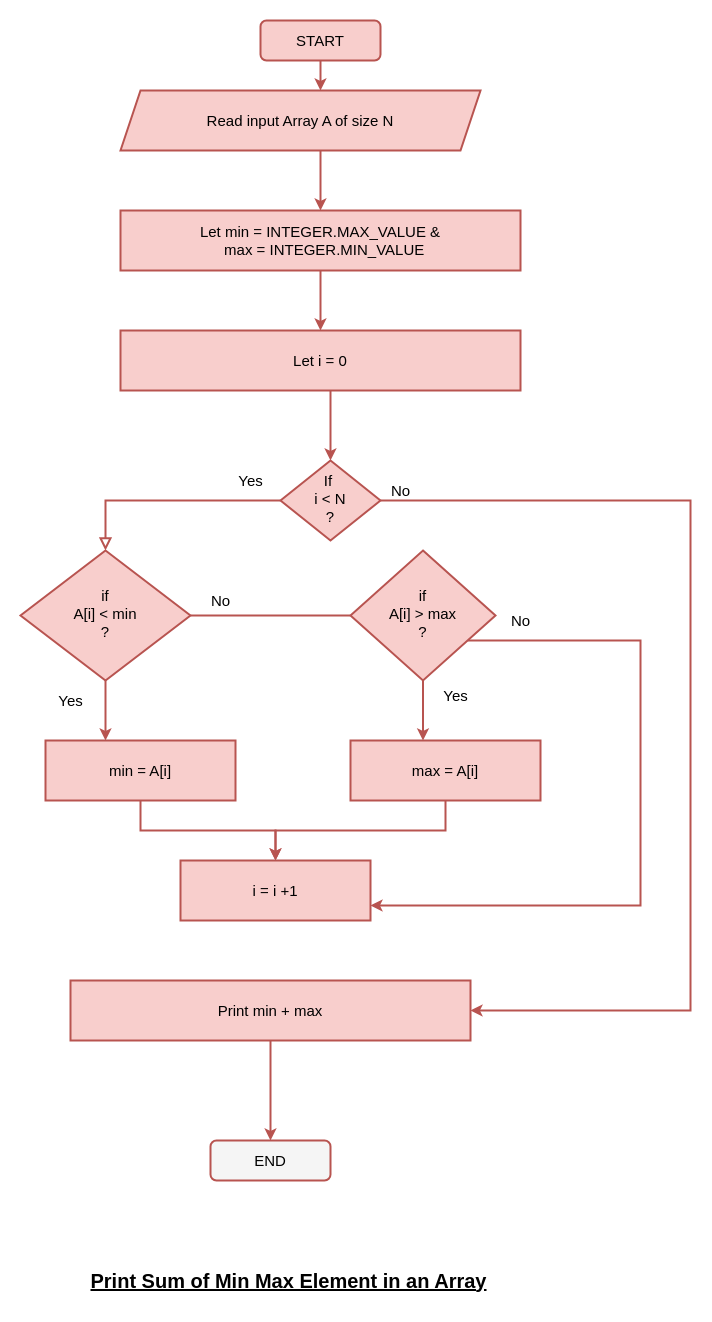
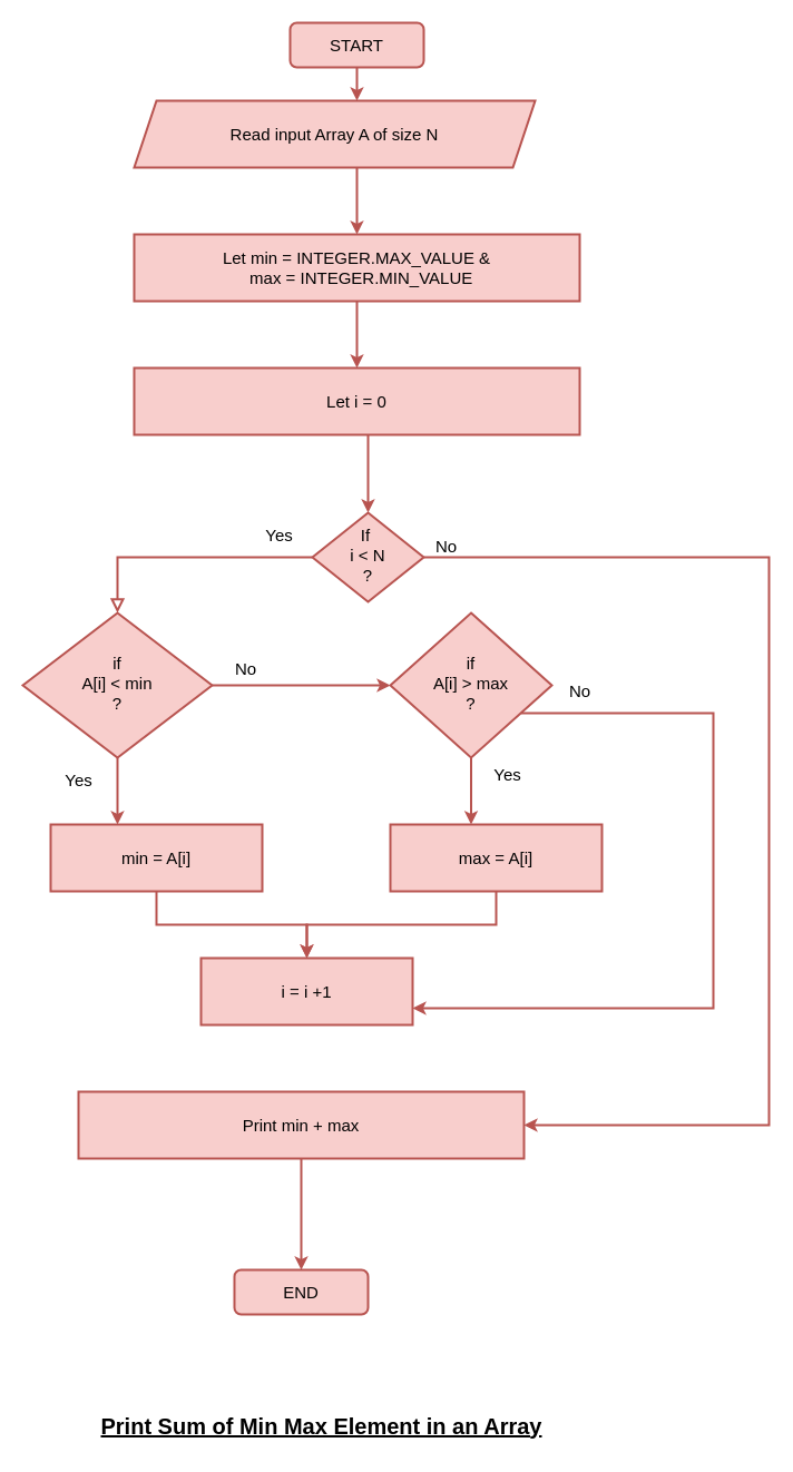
  <mxCell id="0" />
  <mxCell id="1" parent="0" />
  <mxCell id="2" style="edgeStyle=orthogonalEdgeStyle;rounded=0;orthogonalLoop=1;jettySize=auto;html=1;fillColor=#f8cecc;strokeColor=#b85450;strokeWidth=2;fontSize=15;" edge="1" parent="1" source="3" target="12"><mxGeometry relative="1" as="geometry"><Array as="points"><mxPoint x="320" y="80" /><mxPoint x="320" y="80" /></Array></mxGeometry></mxCell>
  <mxCell id="3" value="START" style="rounded=1;whiteSpace=wrap;html=1;fontSize=15;glass=0;strokeWidth=2;shadow=0;fillColor=#f8cecc;strokeColor=#b85450;" parent="1" vertex="1"><mxGeometry x="260" y="20" width="120" height="40" as="geometry" /></mxCell>
  <mxCell id="4" value="" style="rounded=0;html=1;jettySize=auto;orthogonalLoop=1;fontSize=15;endArrow=block;endFill=0;endSize=8;strokeWidth=2;shadow=0;labelBackgroundColor=none;edgeStyle=orthogonalEdgeStyle;fillColor=#f8cecc;strokeColor=#b85450;" parent="1" source="6" target="9" edge="1"><mxGeometry y="20" relative="1" as="geometry"><mxPoint as="offset" /></mxGeometry></mxCell>
  <mxCell id="5" style="edgeStyle=orthogonalEdgeStyle;rounded=0;orthogonalLoop=1;jettySize=auto;html=1;fillColor=#f8cecc;strokeColor=#b85450;strokeWidth=2;fontSize=15;" edge="1" parent="1" source="6" target="26"><mxGeometry relative="1" as="geometry"><mxPoint x="670" y="1024" as="targetPoint" /><Array as="points"><mxPoint x="690" y="500" /><mxPoint x="690" y="1010" /></Array></mxGeometry></mxCell>
  <mxCell id="6" value="If&amp;nbsp;&lt;br style=&quot;font-size: 15px;&quot;&gt;i &amp;lt; N&lt;br style=&quot;font-size: 15px;&quot;&gt;?" style="rhombus;whiteSpace=wrap;html=1;shadow=0;fontFamily=Helvetica;fontSize=15;align=center;strokeWidth=2;spacing=6;spacingTop=-4;fillColor=#f8cecc;strokeColor=#b85450;" parent="1" vertex="1"><mxGeometry x="280" y="460" width="100" height="80" as="geometry" /></mxCell>
- <mxCell id="7" style="edgeStyle=orthogonalEdgeStyle;rounded=0;orthogonalLoop=1;jettySize=auto;html=1;fillColor=#f8cecc;strokeColor=#b85450;strokeWidth=2;fontSize=15;endArrow=none;" edge="1" parent="1" source="9" target="21"><mxGeometry relative="1" as="geometry" /></mxCell>
+ <mxCell id="7" style="edgeStyle=orthogonalEdgeStyle;rounded=0;orthogonalLoop=1;jettySize=auto;html=1;fillColor=#f8cecc;strokeColor=#b85450;strokeWidth=2;fontSize=15;" edge="1" parent="1" source="9" target="21"><mxGeometry relative="1" as="geometry" /></mxCell>
  <mxCell id="8" style="edgeStyle=orthogonalEdgeStyle;rounded=0;orthogonalLoop=1;jettySize=auto;html=1;strokeWidth=2;fontSize=15;fillColor=#f8cecc;strokeColor=#b85450;" edge="1" parent="1" source="9" target="18"><mxGeometry relative="1" as="geometry"><Array as="points"><mxPoint x="105" y="720" /><mxPoint x="105" y="720" /></Array></mxGeometry></mxCell>
  <mxCell id="9" value="if&lt;br style=&quot;font-size: 15px;&quot;&gt;A[i] &amp;lt; min&lt;br style=&quot;font-size: 15px;&quot;&gt;?" style="rhombus;whiteSpace=wrap;html=1;shadow=0;fontFamily=Helvetica;fontSize=15;align=center;strokeWidth=2;spacing=6;spacingTop=-4;fillColor=#f8cecc;strokeColor=#b85450;" parent="1" vertex="1"><mxGeometry x="20" y="550" width="170" height="130" as="geometry" /></mxCell>
- <mxCell id="10" value="END" style="rounded=1;whiteSpace=wrap;html=1;fontSize=15;glass=0;strokeWidth=2;shadow=0;fillColor=#f5f5f5;strokeColor=#b85450;" parent="1" vertex="1"><mxGeometry x="210" y="1140" width="120" height="40" as="geometry" /></mxCell>
+ <mxCell id="10" value="END" style="rounded=1;whiteSpace=wrap;html=1;fontSize=15;glass=0;strokeWidth=2;shadow=0;fillColor=#f8cecc;strokeColor=#b85450;" parent="1" vertex="1"><mxGeometry x="210" y="1140" width="120" height="40" as="geometry" /></mxCell>
  <mxCell id="11" style="edgeStyle=orthogonalEdgeStyle;rounded=0;orthogonalLoop=1;jettySize=auto;html=1;fillColor=#f8cecc;strokeColor=#b85450;strokeWidth=2;fontSize=15;" edge="1" parent="1" source="12" target="14"><mxGeometry relative="1" as="geometry"><Array as="points"><mxPoint x="320" y="170" /><mxPoint x="320" y="170" /></Array></mxGeometry></mxCell>
  <mxCell id="12" value="Read input Array A of size N" style="shape=parallelogram;perimeter=parallelogramPerimeter;whiteSpace=wrap;html=1;fixedSize=1;fillColor=#f8cecc;strokeColor=#b85450;strokeWidth=2;fontSize=15;" vertex="1" parent="1"><mxGeometry x="120" y="90" width="360" height="60" as="geometry" /></mxCell>
  <mxCell id="13" style="edgeStyle=orthogonalEdgeStyle;rounded=0;orthogonalLoop=1;jettySize=auto;html=1;entryX=0.5;entryY=0;entryDx=0;entryDy=0;fillColor=#f8cecc;strokeColor=#b85450;strokeWidth=2;fontSize=15;" edge="1" parent="1" source="14" target="16"><mxGeometry relative="1" as="geometry" /></mxCell>
  <mxCell id="14" value="Let min = INTEGER.MAX_VALUE &amp;amp;&lt;br style=&quot;font-size: 15px;&quot;&gt;&amp;nbsp; max = INTEGER.MIN_VALUE" style="rounded=0;whiteSpace=wrap;html=1;fillColor=#f8cecc;strokeColor=#b85450;strokeWidth=2;fontSize=15;" vertex="1" parent="1"><mxGeometry x="120" y="210" width="400" height="60" as="geometry" /></mxCell>
  <mxCell id="15" style="edgeStyle=orthogonalEdgeStyle;rounded=0;orthogonalLoop=1;jettySize=auto;html=1;entryX=0.5;entryY=0;entryDx=0;entryDy=0;fillColor=#f8cecc;strokeColor=#b85450;strokeWidth=2;fontSize=15;" edge="1" parent="1" source="16" target="6"><mxGeometry relative="1" as="geometry"><Array as="points"><mxPoint x="330" y="410" /><mxPoint x="330" y="410" /></Array></mxGeometry></mxCell>
  <mxCell id="16" value="Let i = 0" style="rounded=0;whiteSpace=wrap;html=1;fillColor=#f8cecc;strokeColor=#b85450;strokeWidth=2;fontSize=15;" vertex="1" parent="1"><mxGeometry x="120" y="330" width="400" height="60" as="geometry" /></mxCell>
  <mxCell id="17" style="edgeStyle=orthogonalEdgeStyle;rounded=0;orthogonalLoop=1;jettySize=auto;html=1;entryX=0.5;entryY=0;entryDx=0;entryDy=0;fillColor=#f8cecc;strokeColor=#b85450;strokeWidth=2;fontSize=15;" edge="1" parent="1" source="18" target="24"><mxGeometry relative="1" as="geometry" /></mxCell>
  <mxCell id="18" value="min = A[i]" style="rounded=0;whiteSpace=wrap;html=1;fillColor=#f8cecc;strokeColor=#b85450;strokeWidth=2;fontSize=15;" vertex="1" parent="1"><mxGeometry x="45" y="740" width="190" height="60" as="geometry" /></mxCell>
  <mxCell id="19" style="edgeStyle=orthogonalEdgeStyle;rounded=0;orthogonalLoop=1;jettySize=auto;html=1;entryX=1;entryY=0.75;entryDx=0;entryDy=0;fillColor=#f8cecc;strokeColor=#b85450;strokeWidth=2;fontSize=15;" edge="1" parent="1" source="21" target="24"><mxGeometry relative="1" as="geometry"><Array as="points"><mxPoint x="640" y="640" /><mxPoint x="640" y="905" /></Array></mxGeometry></mxCell>
  <mxCell id="20" style="edgeStyle=orthogonalEdgeStyle;rounded=0;orthogonalLoop=1;jettySize=auto;html=1;strokeWidth=2;fontSize=15;fillColor=#f8cecc;strokeColor=#b85450;" edge="1" parent="1" source="21" target="23"><mxGeometry relative="1" as="geometry"><Array as="points"><mxPoint x="423" y="720" /><mxPoint x="423" y="720" /></Array></mxGeometry></mxCell>
  <mxCell id="21" value="if&lt;br style=&quot;font-size: 15px;&quot;&gt;A[i] &amp;gt; max&lt;br style=&quot;font-size: 15px;&quot;&gt;?" style="rhombus;whiteSpace=wrap;html=1;shadow=0;fontFamily=Helvetica;fontSize=15;align=center;strokeWidth=2;spacing=6;spacingTop=-4;fillColor=#f8cecc;strokeColor=#b85450;" vertex="1" parent="1"><mxGeometry x="350" y="550" width="145" height="130" as="geometry" /></mxCell>
  <mxCell id="22" style="edgeStyle=orthogonalEdgeStyle;rounded=0;orthogonalLoop=1;jettySize=auto;html=1;fillColor=#f8cecc;strokeColor=#b85450;strokeWidth=2;fontSize=15;" edge="1" parent="1" source="23" target="24"><mxGeometry relative="1" as="geometry" /></mxCell>
  <mxCell id="23" value="max = A[i]" style="rounded=0;whiteSpace=wrap;html=1;fillColor=#f8cecc;strokeColor=#b85450;strokeWidth=2;fontSize=15;" vertex="1" parent="1"><mxGeometry x="350" y="740" width="190" height="60" as="geometry" /></mxCell>
  <mxCell id="24" value="i = i +1" style="rounded=0;whiteSpace=wrap;html=1;fillColor=#f8cecc;strokeColor=#b85450;strokeWidth=2;fontSize=15;" vertex="1" parent="1"><mxGeometry x="180" y="860" width="190" height="60" as="geometry" /></mxCell>
  <mxCell id="25" style="edgeStyle=orthogonalEdgeStyle;rounded=0;orthogonalLoop=1;jettySize=auto;html=1;entryX=0.5;entryY=0;entryDx=0;entryDy=0;fillColor=#f8cecc;strokeColor=#b85450;strokeWidth=2;fontSize=15;" edge="1" parent="1" source="26" target="10"><mxGeometry relative="1" as="geometry" /></mxCell>
  <mxCell id="26" value="Print min + max" style="rounded=0;whiteSpace=wrap;html=1;fillColor=#f8cecc;strokeColor=#b85450;strokeWidth=2;fontSize=15;" vertex="1" parent="1"><mxGeometry x="70" y="980" width="400" height="60" as="geometry" /></mxCell>
  <mxCell id="27" value="Yes" style="text;html=1;align=center;verticalAlign=middle;resizable=0;points=[];autosize=1;strokeColor=none;fillColor=none;fontSize=15;" vertex="1" parent="1"><mxGeometry x="225" y="465" width="50" height="30" as="geometry" /></mxCell>
  <mxCell id="28" value="No" style="text;html=1;align=center;verticalAlign=middle;resizable=0;points=[];autosize=1;strokeColor=none;fillColor=none;fontSize=15;" vertex="1" parent="1"><mxGeometry x="200" y="585" width="40" height="30" as="geometry" /></mxCell>
  <mxCell id="29" value="Yes" style="text;html=1;align=center;verticalAlign=middle;resizable=0;points=[];autosize=1;strokeColor=none;fillColor=none;fontSize=15;" vertex="1" parent="1"><mxGeometry x="45" y="685" width="50" height="30" as="geometry" /></mxCell>
  <mxCell id="30" value="Yes" style="text;html=1;align=center;verticalAlign=middle;resizable=0;points=[];autosize=1;strokeColor=none;fillColor=none;fontSize=15;" vertex="1" parent="1"><mxGeometry x="430" y="680" width="50" height="30" as="geometry" /></mxCell>
  <mxCell id="31" value="No" style="text;html=1;align=center;verticalAlign=middle;resizable=0;points=[];autosize=1;strokeColor=none;fillColor=none;fontSize=15;" vertex="1" parent="1"><mxGeometry x="500" y="605" width="40" height="30" as="geometry" /></mxCell>
  <mxCell id="32" value="No" style="text;html=1;align=center;verticalAlign=middle;resizable=0;points=[];autosize=1;strokeColor=none;fillColor=none;fontSize=15;" vertex="1" parent="1"><mxGeometry x="380" y="475" width="40" height="30" as="geometry" /></mxCell>
  <mxCell id="33" value="&lt;font style=&quot;font-size: 20px;&quot;&gt;&lt;u&gt;Print Sum of Min Max Element in an Array&lt;/u&gt;&lt;/font&gt;" style="text;strokeColor=none;fillColor=none;html=1;fontSize=15;fontStyle=1;verticalAlign=middle;align=center;" vertex="1" parent="1"><mxGeometry x="95" y="1260" width="385" height="40" as="geometry" /></mxCell>
